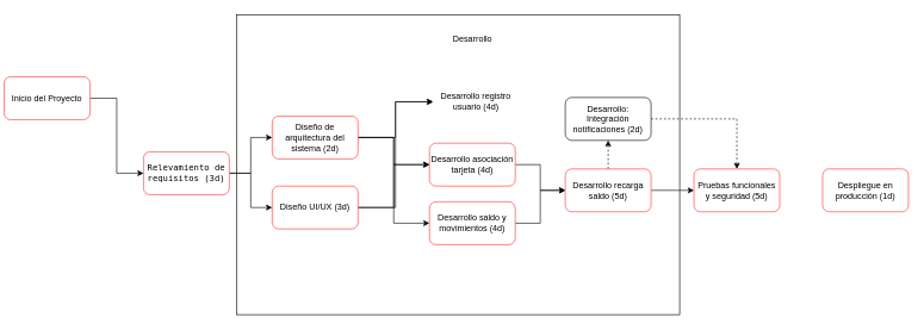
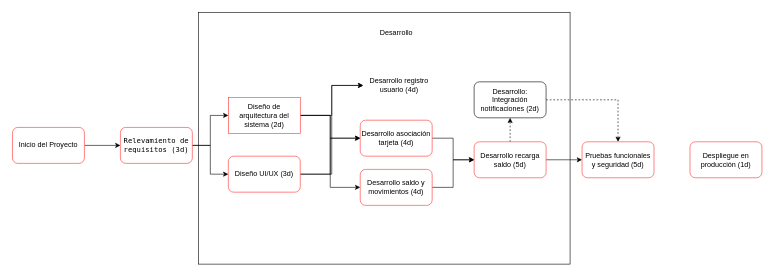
  <mxCell id="0" />
  <mxCell id="1" parent="0" />
  <mxCell id="2" value="" style="rounded=0;whiteSpace=wrap;html=1;" vertex="1" parent="1"><mxGeometry x="330" y="20" width="620" height="420" as="geometry" /></mxCell>
  <mxCell id="3" style="edgeStyle=orthogonalEdgeStyle;rounded=0;orthogonalLoop=1;jettySize=auto;html=1;entryX=0;entryY=0.5;entryDx=0;entryDy=0;" edge="1" parent="1" source="5" target="9"><mxGeometry relative="1" as="geometry" /></mxCell>
  <mxCell id="4" style="edgeStyle=orthogonalEdgeStyle;rounded=0;orthogonalLoop=1;jettySize=auto;html=1;entryX=0;entryY=0.5;entryDx=0;entryDy=0;" edge="1" parent="1" source="5" target="12"><mxGeometry relative="1" as="geometry" /></mxCell>
  <mxCell id="5" value="&lt;code class=&quot;whitespace-pre! language-plaintext&quot;&gt;Relevamiento de requisitos (3d)&lt;/code&gt;" style="rounded=1;whiteSpace=wrap;html=1;strokeColor=#FF3333;" vertex="1" parent="1"><mxGeometry x="200" y="212" width="120" height="60" as="geometry" /></mxCell>
  <mxCell id="6" style="edgeStyle=orthogonalEdgeStyle;rounded=0;orthogonalLoop=1;jettySize=auto;html=1;" edge="1" parent="1" source="9" target="13"><mxGeometry relative="1" as="geometry" /></mxCell>
  <mxCell id="7" style="edgeStyle=orthogonalEdgeStyle;rounded=0;orthogonalLoop=1;jettySize=auto;html=1;entryX=0;entryY=0.5;entryDx=0;entryDy=0;" edge="1" parent="1" source="9" target="15"><mxGeometry relative="1" as="geometry" /></mxCell>
  <mxCell id="8" style="edgeStyle=orthogonalEdgeStyle;rounded=0;orthogonalLoop=1;jettySize=auto;html=1;entryX=0;entryY=0.5;entryDx=0;entryDy=0;" edge="1" parent="1" source="9" target="17"><mxGeometry relative="1" as="geometry" /></mxCell>
- <mxCell id="9" value="Diseño de arquitectura del sistema (2d)" style="rounded=1;whiteSpace=wrap;html=1;strokeColor=#FF3333;" vertex="1" parent="1"><mxGeometry x="380" y="162" width="120" height="60" as="geometry" /></mxCell>
+ <mxCell id="9" value="Diseño de arquitectura del sistema (2d)" style="whiteSpace=wrap;html=1;strokeColor=#FF3333;rounded=0;" vertex="1" parent="1"><mxGeometry x="380" y="162" width="120" height="60" as="geometry" /></mxCell>
  <mxCell id="10" style="edgeStyle=orthogonalEdgeStyle;rounded=0;orthogonalLoop=1;jettySize=auto;html=1;entryX=0;entryY=0.5;entryDx=0;entryDy=0;" edge="1" parent="1" source="12" target="13"><mxGeometry relative="1" as="geometry" /></mxCell>
  <mxCell id="11" style="edgeStyle=orthogonalEdgeStyle;rounded=0;orthogonalLoop=1;jettySize=auto;html=1;entryX=0;entryY=0.5;entryDx=0;entryDy=0;" edge="1" parent="1" source="12" target="15"><mxGeometry relative="1" as="geometry" /></mxCell>
  <mxCell id="12" value="Diseño UI/UX (3d)" style="rounded=1;whiteSpace=wrap;html=1;strokeColor=#FF3333;" vertex="1" parent="1"><mxGeometry x="380" y="260" width="120" height="60" as="geometry" /></mxCell>
  <mxCell id="13" value="Desarrollo registro usuario (4d)" style="rounded=1;whiteSpace=wrap;html=1;strokeColor=#FFFFFF;" vertex="1" parent="1"><mxGeometry x="605" y="112" width="120" height="60" as="geometry" /></mxCell>
  <mxCell id="14" style="edgeStyle=orthogonalEdgeStyle;rounded=0;orthogonalLoop=1;jettySize=auto;html=1;entryX=0;entryY=0.5;entryDx=0;entryDy=0;" edge="1" parent="1" source="15" target="20"><mxGeometry relative="1" as="geometry" /></mxCell>
  <mxCell id="15" value="Desarrollo asociación tarjeta (4d)" style="rounded=1;whiteSpace=wrap;html=1;strokeColor=#FF3333;" vertex="1" parent="1"><mxGeometry x="600" y="200" width="120" height="60" as="geometry" /></mxCell>
  <mxCell id="16" style="edgeStyle=orthogonalEdgeStyle;rounded=0;orthogonalLoop=1;jettySize=auto;html=1;entryX=0;entryY=0.5;entryDx=0;entryDy=0;" edge="1" parent="1" source="17" target="20"><mxGeometry relative="1" as="geometry" /></mxCell>
  <mxCell id="17" value="Desarrollo saldo y movimientos (4d)" style="rounded=1;whiteSpace=wrap;html=1;strokeColor=#FF3333;" vertex="1" parent="1"><mxGeometry x="600" y="282" width="120" height="60" as="geometry" /></mxCell>
  <mxCell id="18" style="edgeStyle=orthogonalEdgeStyle;rounded=0;orthogonalLoop=1;jettySize=auto;html=1;entryX=0.5;entryY=1;entryDx=0;entryDy=0;dashed=1;" edge="1" parent="1" source="20" target="22"><mxGeometry relative="1" as="geometry" /></mxCell>
  <mxCell id="19" style="edgeStyle=orthogonalEdgeStyle;rounded=0;orthogonalLoop=1;jettySize=auto;html=1;entryX=0;entryY=0.5;entryDx=0;entryDy=0;strokeColor=default;" edge="1" parent="1" source="20" target="23"><mxGeometry relative="1" as="geometry" /></mxCell>
  <mxCell id="20" value="Desarrollo recarga saldo (5d)" style="rounded=1;whiteSpace=wrap;html=1;strokeColor=#FF3333;" vertex="1" parent="1"><mxGeometry x="790" y="236" width="120" height="60" as="geometry" /></mxCell>
  <mxCell id="21" style="edgeStyle=orthogonalEdgeStyle;rounded=0;orthogonalLoop=1;jettySize=auto;html=1;entryX=0.5;entryY=0;entryDx=0;entryDy=0;dashed=1;" edge="1" parent="1" source="22" target="23"><mxGeometry relative="1" as="geometry" /></mxCell>
  <mxCell id="22" value="Desarrollo: Integración notificaciones (2d)" style="rounded=1;whiteSpace=wrap;html=1;" vertex="1" parent="1"><mxGeometry x="790" y="136" width="120" height="60" as="geometry" /></mxCell>
  <mxCell id="23" value="Pruebas funcionales y seguridad (5d)" style="rounded=1;whiteSpace=wrap;html=1;strokeColor=#FF3333;" vertex="1" parent="1"><mxGeometry x="970" y="236" width="120" height="60" as="geometry" /></mxCell>
  <mxCell id="24" value="Despliegue en producción (1d)" style="rounded=1;whiteSpace=wrap;html=1;strokeColor=#FF3333;" vertex="1" parent="1"><mxGeometry x="1150" y="236" width="120" height="60" as="geometry" /></mxCell>
  <mxCell id="25" style="edgeStyle=orthogonalEdgeStyle;rounded=0;orthogonalLoop=1;jettySize=auto;html=1;entryX=0;entryY=0.5;entryDx=0;entryDy=0;" edge="1" parent="1" source="26" target="5"><mxGeometry relative="1" as="geometry" /></mxCell>
- <mxCell id="26" value="Inicio del Proyecto" style="rounded=1;whiteSpace=wrap;html=1;strokeColor=#FF3333;" vertex="1" parent="1"><mxGeometry x="5" y="107" width="120" height="60" as="geometry" /></mxCell>
+ <mxCell id="26" value="Inicio del Proyecto" style="rounded=1;whiteSpace=wrap;html=1;strokeColor=#FF3333;" vertex="1" parent="1"><mxGeometry x="20" y="212" width="120" height="60" as="geometry" /></mxCell>
  <mxCell id="27" value="Desarrollo&lt;div&gt;&lt;br&gt;&lt;/div&gt;" style="text;html=1;align=center;verticalAlign=middle;resizable=0;points=[];autosize=1;strokeColor=none;fillColor=none;" vertex="1" parent="1"><mxGeometry x="620" y="42" width="80" height="40" as="geometry" /></mxCell>
